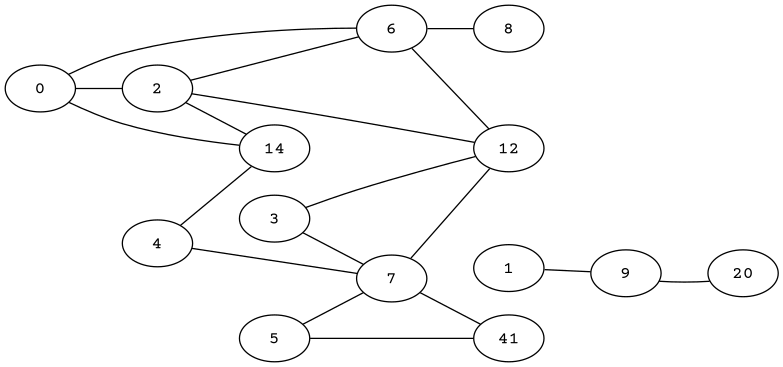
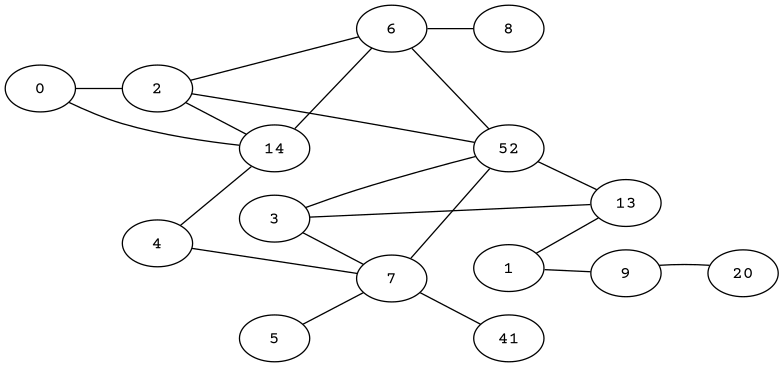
  digraph {
    fontname="Courier Prime"
    rankdir=LR
    node [fontname="Courier Prime"]
    edge [arrowhead=both fontname="Courier Prime"]
    0
    2
    6
    14
-   12
+   12 [label=52]
    8
+   13
    1
    9
    n10 [label=20]
    3
    7
    n13 [label=41]
    4
    5
    0 -> 2
-   0 -> 6
+   14 -> 6
    0 -> 14
    2 -> 6
    2 -> 14
    2 -> 12
    6 -> 12
    6 -> 8
+   12 -> 13
+   1 -> 13
    1 -> 9
-   9 -> n10
+   n10 -> 9
    3 -> 12
+   3 -> 13
    3 -> 7
    7 -> 12
    7 -> n13
    4 -> 14
    4 -> 7
    5 -> 7
-   5 -> n13
  }
